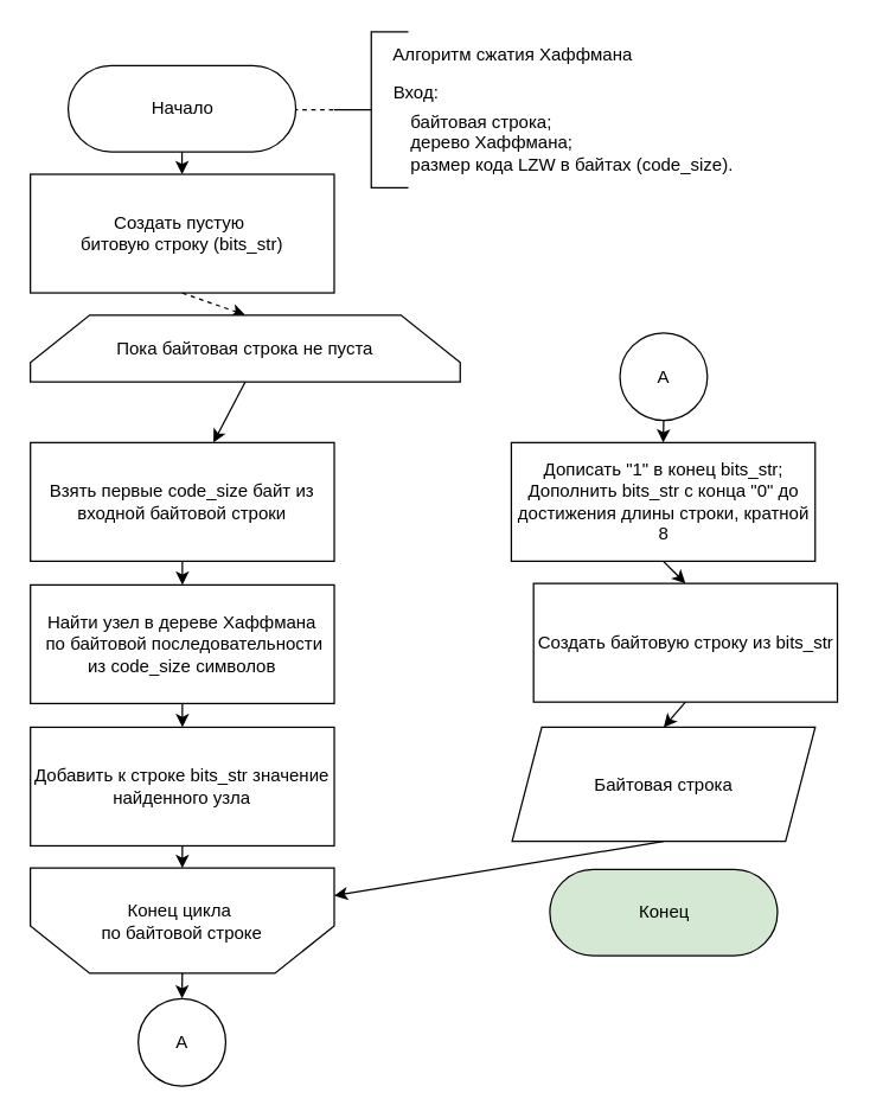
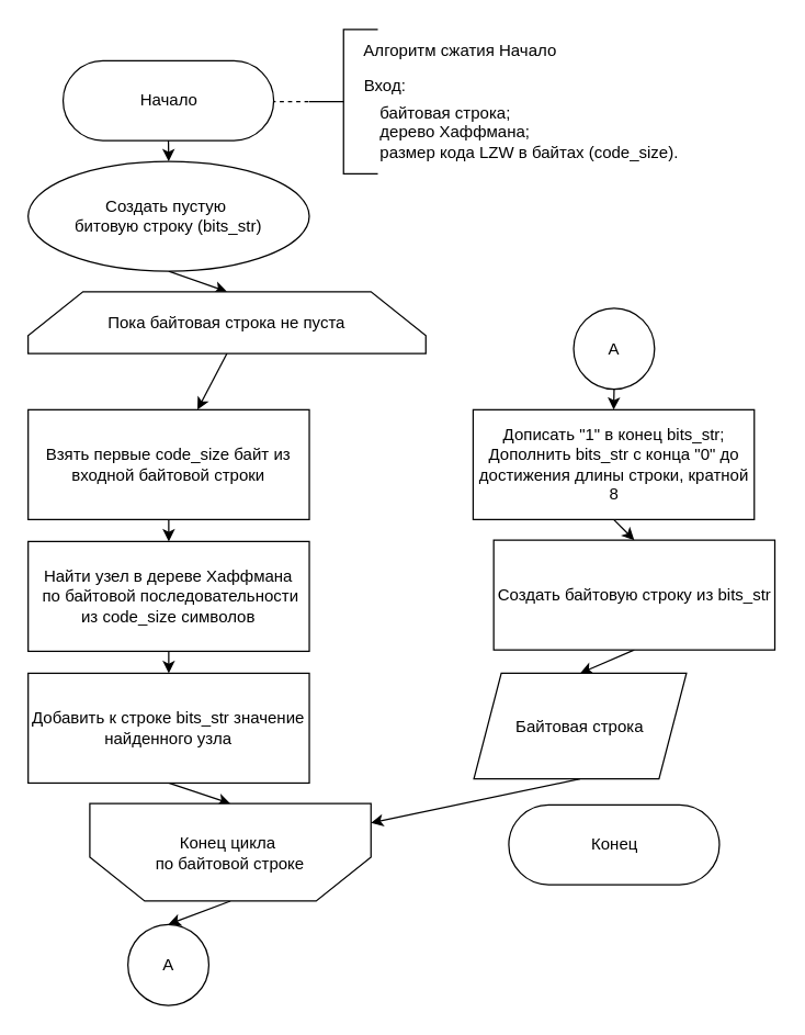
  <mxCell id="0" />
  <mxCell id="1" parent="0" />
  <mxCell id="2" style="edgeStyle=none;html=1;entryX=0;entryY=0.5;entryDx=0;entryDy=0;entryPerimeter=0;fontSize=12;endArrow=none;endFill=0;dashed=1;exitX=1;exitY=0.5;exitDx=0;exitDy=0;exitPerimeter=0;" parent="1" target="4" edge="1"><mxGeometry relative="1" as="geometry"><mxPoint x="197.52" y="73.5" as="sourcePoint" /></mxGeometry></mxCell>
  <mxCell id="3" style="edgeStyle=none;html=1;exitX=0.5;exitY=0;exitDx=0;exitDy=0;" parent="1" source="25" target="9" edge="1"><mxGeometry relative="1" as="geometry"><mxPoint x="122.52" y="99.75" as="sourcePoint" /></mxGeometry></mxCell>
  <mxCell id="4" value="" style="strokeWidth=1;html=1;shape=mxgraph.flowchart.annotation_2;align=left;labelPosition=right;pointerEvents=1;strokeColor=default;fontSize=13;gradientColor=none;" parent="1" vertex="1"><mxGeometry x="225.02" y="20.85" width="50" height="105.31" as="geometry" /></mxCell>
- <mxCell id="5" value="&lt;span style=&quot;font-size: 12px;&quot;&gt;&lt;font style=&quot;color: rgb(0, 0, 0);&quot;&gt;Алгоритм сжатия Хаффмана&lt;/font&gt;&lt;/span&gt;" style="text;html=1;align=left;verticalAlign=middle;resizable=0;points=[];autosize=1;strokeColor=none;fillColor=none;fontSize=13;strokeWidth=1;" parent="1" vertex="1"><mxGeometry x="262.52" y="20.85" width="190" height="30" as="geometry" /></mxCell>
+ <mxCell id="5" value="&lt;span style=&quot;font-size: 12px;&quot;&gt;&lt;font style=&quot;color: rgb(0, 0, 0);&quot;&gt;Алгоритм сжатия Начало&lt;/font&gt;&lt;/span&gt;" style="text;html=1;align=left;verticalAlign=middle;resizable=0;points=[];autosize=1;strokeColor=none;fillColor=none;fontSize=13;strokeWidth=1;" parent="1" vertex="1"><mxGeometry x="262.52" y="20.85" width="190" height="30" as="geometry" /></mxCell>
  <mxCell id="6" value="Вход:" style="text;html=1;align=center;verticalAlign=middle;resizable=0;points=[];autosize=1;strokeColor=none;fillColor=none;fontSize=12;" parent="1" vertex="1"><mxGeometry x="255.02" y="46.78" width="50" height="30" as="geometry" /></mxCell>
  <mxCell id="7" value="&lt;span style=&quot;color: rgb(0, 0, 0);&quot;&gt;байтовая строка;&lt;/span&gt;&lt;div&gt;&lt;font style=&quot;color: rgb(0, 0, 0);&quot;&gt;дерево Хаффмана;&lt;/font&gt;&lt;br&gt;&lt;div&gt;&lt;div style=&quot;scrollbar-color: light-dark(#e2e2e2, #4b4b4b)&lt;br/&gt;&#09;&#09;&#09;&#09;&#09;light-dark(#fbfbfb, var(--dark-panel-color));&quot;&gt;&lt;font&gt;&lt;font style=&quot;color: rgb(0, 0, 0);&quot;&gt;размер кода LZW в байтах (&lt;/font&gt;&lt;span style=&quot;scrollbar-color: light-dark(#e2e2e2, #4b4b4b)&lt;br/&gt;&#09;&#09;&#09;&#09;&#09;light-dark(#fbfbfb, var(--dark-panel-color)); background-color: transparent; color: rgb(63, 63, 63);&quot;&gt;&lt;font style=&quot;color: rgb(0, 0, 0);&quot;&gt;code_size&lt;/font&gt;&lt;/span&gt;&lt;span style=&quot;color: light-dark(rgb(0, 0, 0), rgb(237, 237, 237)); scrollbar-color: light-dark(#e2e2e2, #4b4b4b)&lt;br/&gt;&#09;&#09;&#09;&#09;&#09;light-dark(#fbfbfb, var(--dark-panel-color)); background-color: transparent;&quot;&gt;).&lt;/span&gt;&lt;/font&gt;&lt;/div&gt;&lt;/div&gt;&lt;/div&gt;" style="text;html=1;align=left;verticalAlign=middle;resizable=0;points=[];autosize=1;strokeColor=none;fillColor=none;fontSize=12;" parent="1" vertex="1"><mxGeometry x="275.02" y="66.16" width="240" height="60" as="geometry" /></mxCell>
- <mxCell id="8" style="edgeStyle=none;html=1;exitX=0.5;exitY=1;exitDx=0;exitDy=0;entryX=0.5;entryY=0;entryDx=0;entryDy=0;dashed=1;" parent="1" source="9" target="22" edge="1"><mxGeometry relative="1" as="geometry"><mxPoint x="122.52" y="241" as="targetPoint" /></mxGeometry></mxCell>
- <mxCell id="9" value="Создать пустую&amp;nbsp;&lt;div&gt;&lt;font style=&quot;color: rgb(0, 0, 0);&quot;&gt;битовую строку (bits_str)&lt;/font&gt;&lt;/div&gt;" style="rounded=0;whiteSpace=wrap;html=1;strokeColor=default;strokeWidth=1;fontSize=12;gradientColor=none;" parent="1" vertex="1"><mxGeometry x="20.02" y="117" width="205" height="80" as="geometry" /></mxCell>
+ <mxCell id="8" style="edgeStyle=none;html=1;exitX=0.5;exitY=1;exitDx=0;exitDy=0;entryX=0.5;entryY=0;entryDx=0;entryDy=0;" parent="1" source="9" target="22" edge="1"><mxGeometry relative="1" as="geometry"><mxPoint x="122.52" y="241" as="targetPoint" /></mxGeometry></mxCell>
+ <mxCell id="9" value="Создать пустую&amp;nbsp;&lt;div&gt;&lt;font style=&quot;color: rgb(0, 0, 0);&quot;&gt;битовую строку (bits_str)&lt;/font&gt;&lt;/div&gt;" style="ellipse;whiteSpace=wrap;html=1;strokeColor=default;strokeWidth=1;fontSize=12;gradientColor=none;" parent="1" vertex="1"><mxGeometry x="20.02" y="117" width="205" height="80" as="geometry" /></mxCell>
  <mxCell id="10" style="edgeStyle=none;html=1;exitX=0.5;exitY=1;exitDx=0;exitDy=0;" parent="1" source="30" target="24" edge="1"><mxGeometry relative="1" as="geometry" /></mxCell>
  <mxCell id="11" style="edgeStyle=none;html=1;exitX=0.5;exitY=1;exitDx=0;exitDy=0;entryX=0.5;entryY=0;entryDx=0;entryDy=0;" edge="1" parent="1" source="12" target="30"><mxGeometry relative="1" as="geometry" /></mxCell>
  <mxCell id="12" value="&lt;span style=&quot;color: rgb(0, 0, 0);&quot;&gt;Создать байтовую строку из bits_str&lt;/span&gt;" style="rounded=0;whiteSpace=wrap;html=1;strokeColor=default;strokeWidth=1;fontSize=12;gradientColor=none;" parent="1" vertex="1"><mxGeometry x="359.52" y="393" width="205" height="80" as="geometry" /></mxCell>
  <mxCell id="13" style="edgeStyle=none;html=1;exitX=0.5;exitY=1;exitDx=0;exitDy=0;entryX=0.5;entryY=0;entryDx=0;entryDy=0;" parent="1" source="14" target="16" edge="1"><mxGeometry relative="1" as="geometry" /></mxCell>
  <mxCell id="14" value="Взять первые code_size байт из входной байтовой строки" style="rounded=0;whiteSpace=wrap;html=1;strokeColor=default;strokeWidth=1;fontSize=12;gradientColor=none;" parent="1" vertex="1"><mxGeometry x="20.05" y="298" width="205" height="80" as="geometry" /></mxCell>
  <mxCell id="15" style="edgeStyle=none;html=1;exitX=0.5;exitY=1;exitDx=0;exitDy=0;" parent="1" source="16" target="18" edge="1"><mxGeometry relative="1" as="geometry" /></mxCell>
  <mxCell id="16" value="Найти узел в дереве Хаффмана&lt;div&gt;&amp;nbsp;&lt;font style=&quot;color: rgb(0, 0, 0);&quot;&gt;по байтовой последовательности&lt;/font&gt; из&amp;nbsp;&lt;span style=&quot;color: rgb(0, 0, 0); background-color: transparent;&quot;&gt;code_size символов&lt;/span&gt;&lt;/div&gt;" style="rounded=0;whiteSpace=wrap;html=1;strokeColor=default;strokeWidth=1;fontSize=12;gradientColor=none;" parent="1" vertex="1"><mxGeometry x="20.05" y="394" width="205" height="80" as="geometry" /></mxCell>
  <mxCell id="17" style="edgeStyle=none;html=1;exitX=0.5;exitY=1;exitDx=0;exitDy=0;entryX=0.5;entryY=1;entryDx=0;entryDy=0;" parent="1" source="18" target="24" edge="1"><mxGeometry relative="1" as="geometry" /></mxCell>
  <mxCell id="18" value="Добавить к строке bits_str значение найденного узла" style="rounded=0;whiteSpace=wrap;html=1;strokeColor=default;strokeWidth=1;fontSize=12;gradientColor=none;" parent="1" vertex="1"><mxGeometry x="20.05" y="490" width="205" height="80" as="geometry" /></mxCell>
  <mxCell id="19" style="edgeStyle=none;html=1;exitX=0.5;exitY=1;exitDx=0;exitDy=0;entryX=0.5;entryY=0;entryDx=0;entryDy=0;" parent="1" source="20" target="12" edge="1"><mxGeometry relative="1" as="geometry" /></mxCell>
  <mxCell id="20" value="&lt;span style=&quot;color: rgb(0, 0, 0);&quot;&gt;Дописать&lt;span style=&quot;color: rgb(0, 0, 0);&quot;&gt;&amp;nbsp;&quot;1&quot;&amp;nbsp;&lt;/span&gt;в конец bits_str;&lt;/span&gt;&lt;div&gt;&lt;span style=&quot;color: rgb(0, 0, 0);&quot;&gt;Дополнить&amp;nbsp;&lt;/span&gt;&lt;span style=&quot;color: rgb(0, 0, 0); background-color: transparent;&quot;&gt;bits_str&lt;/span&gt;&lt;span style=&quot;background-color: transparent;&quot;&gt;&amp;nbsp;&lt;font style=&quot;color: rgb(0, 0, 0);&quot;&gt;с конца &quot;0&quot; до достижения длины строки, кратной 8&lt;/font&gt;&lt;/span&gt;&lt;/div&gt;" style="rounded=0;whiteSpace=wrap;html=1;strokeColor=default;strokeWidth=1;fontSize=12;gradientColor=none;" parent="1" vertex="1"><mxGeometry x="344.52" y="298" width="205" height="80" as="geometry" /></mxCell>
  <mxCell id="21" style="edgeStyle=none;html=1;exitX=0.5;exitY=1;exitDx=0;exitDy=0;" parent="1" source="22" target="14" edge="1"><mxGeometry relative="1" as="geometry" /></mxCell>
  <mxCell id="22" value="Пока байтовая строка не пуста" style="shape=loopLimit;whiteSpace=wrap;html=1;size=40;" parent="1" vertex="1"><mxGeometry x="20.02" y="212" width="290" height="45" as="geometry" /></mxCell>
  <mxCell id="23" style="edgeStyle=none;html=1;exitX=0.5;exitY=0;exitDx=0;exitDy=0;entryX=0;entryY=0.5;entryDx=0;entryDy=0;" parent="1" source="24" target="27" edge="1"><mxGeometry relative="1" as="geometry" /></mxCell>
- <mxCell id="24" value="&lt;span style=&quot;color: rgb(0, 0, 0);&quot;&gt;Конец цикла&amp;nbsp;&lt;/span&gt;&lt;div&gt;&lt;span style=&quot;color: rgb(0, 0, 0);&quot;&gt;по байтовой строке&lt;/span&gt;&lt;/div&gt;" style="shape=loopLimit;whiteSpace=wrap;html=1;size=40;direction=west;" parent="1" vertex="1"><mxGeometry x="20" y="585" width="205.02" height="71" as="geometry" /></mxCell>
+ <mxCell id="24" value="&lt;span style=&quot;color: rgb(0, 0, 0);&quot;&gt;Конец цикла&amp;nbsp;&lt;/span&gt;&lt;div&gt;&lt;span style=&quot;color: rgb(0, 0, 0);&quot;&gt;по байтовой строке&lt;/span&gt;&lt;/div&gt;" style="shape=loopLimit;whiteSpace=wrap;html=1;size=40;direction=west;" parent="1" vertex="1"><mxGeometry x="65" y="585" width="205.02" height="71" as="geometry" /></mxCell>
  <mxCell id="25" value="&lt;span style=&quot;color: rgb(0, 0, 0); font-family: Helvetica; font-size: 12px;&quot;&gt;Начало&lt;/span&gt;" style="rounded=1;whiteSpace=wrap;html=1;fontSize=14;spacing=3;strokeWidth=1;glass=0;flipH=1;flipV=0;rotation=0;direction=west;arcSize=50;fontFamily=Times New Roman;" parent="1" vertex="1"><mxGeometry x="45.52" y="43.78" width="153.57" height="58.06" as="geometry" /></mxCell>
- <mxCell id="26" value="&lt;span style=&quot;color: rgb(0, 0, 0); font-family: Helvetica; font-size: 12px;&quot;&gt;Конец&lt;/span&gt;" style="rounded=1;whiteSpace=wrap;html=1;fontSize=14;spacing=3;strokeWidth=1;glass=0;flipH=1;flipV=0;rotation=0;direction=west;arcSize=50;fontFamily=Times New Roman;fillColor=#d5e8d4;" parent="1" vertex="1"><mxGeometry x="370.51" y="586" width="153.57" height="58.06" as="geometry" /></mxCell>
+ <mxCell id="26" value="&lt;span style=&quot;color: rgb(0, 0, 0); font-family: Helvetica; font-size: 12px;&quot;&gt;Конец&lt;/span&gt;" style="rounded=1;whiteSpace=wrap;html=1;fontSize=14;spacing=3;strokeWidth=1;glass=0;flipH=1;flipV=0;rotation=0;direction=west;arcSize=50;fontFamily=Times New Roman;" parent="1" vertex="1"><mxGeometry x="370.51" y="586" width="153.57" height="58.06" as="geometry" /></mxCell>
  <mxCell id="27" value="А" style="ellipse;whiteSpace=wrap;html=1;aspect=fixed;direction=south;" parent="1" vertex="1"><mxGeometry x="92.8" y="673" width="59" height="59" as="geometry" /></mxCell>
  <mxCell id="28" style="edgeStyle=none;html=1;exitX=1;exitY=0.5;exitDx=0;exitDy=0;entryX=0.5;entryY=0;entryDx=0;entryDy=0;" parent="1" source="29" target="20" edge="1"><mxGeometry relative="1" as="geometry" /></mxCell>
  <mxCell id="29" value="А" style="ellipse;whiteSpace=wrap;html=1;aspect=fixed;direction=south;" parent="1" vertex="1"><mxGeometry x="417.8" y="224" width="59" height="59" as="geometry" /></mxCell>
- <mxCell id="30" value="&lt;div style=&quot;text-align: left;&quot;&gt;&lt;span style=&quot;text-wrap-mode: nowrap;&quot;&gt;&lt;font style=&quot;color: rgb(0, 0, 0);&quot;&gt;Байтовая&lt;/font&gt; &lt;font style=&quot;color: rgb(0, 0, 0);&quot;&gt;строка&lt;/font&gt;&lt;/span&gt;&lt;/div&gt;" style="shape=parallelogram;perimeter=parallelogramPerimeter;whiteSpace=wrap;html=1;fixedSize=1;" vertex="1" parent="1"><mxGeometry x="345.05" y="490" width="204.5" height="77" as="geometry" /></mxCell>
+ <mxCell id="30" value="&lt;div style=&quot;text-align: left;&quot;&gt;&lt;span style=&quot;text-wrap-mode: nowrap;&quot;&gt;&lt;font style=&quot;color: rgb(0, 0, 0);&quot;&gt;Байтовая&lt;/font&gt; &lt;font style=&quot;color: rgb(0, 0, 0);&quot;&gt;строка&lt;/font&gt;&lt;/span&gt;&lt;/div&gt;" style="shape=parallelogram;perimeter=parallelogramPerimeter;whiteSpace=wrap;html=1;fixedSize=1;" vertex="1" parent="1"><mxGeometry x="345.05" y="490" width="155" height="77" as="geometry" /></mxCell>
